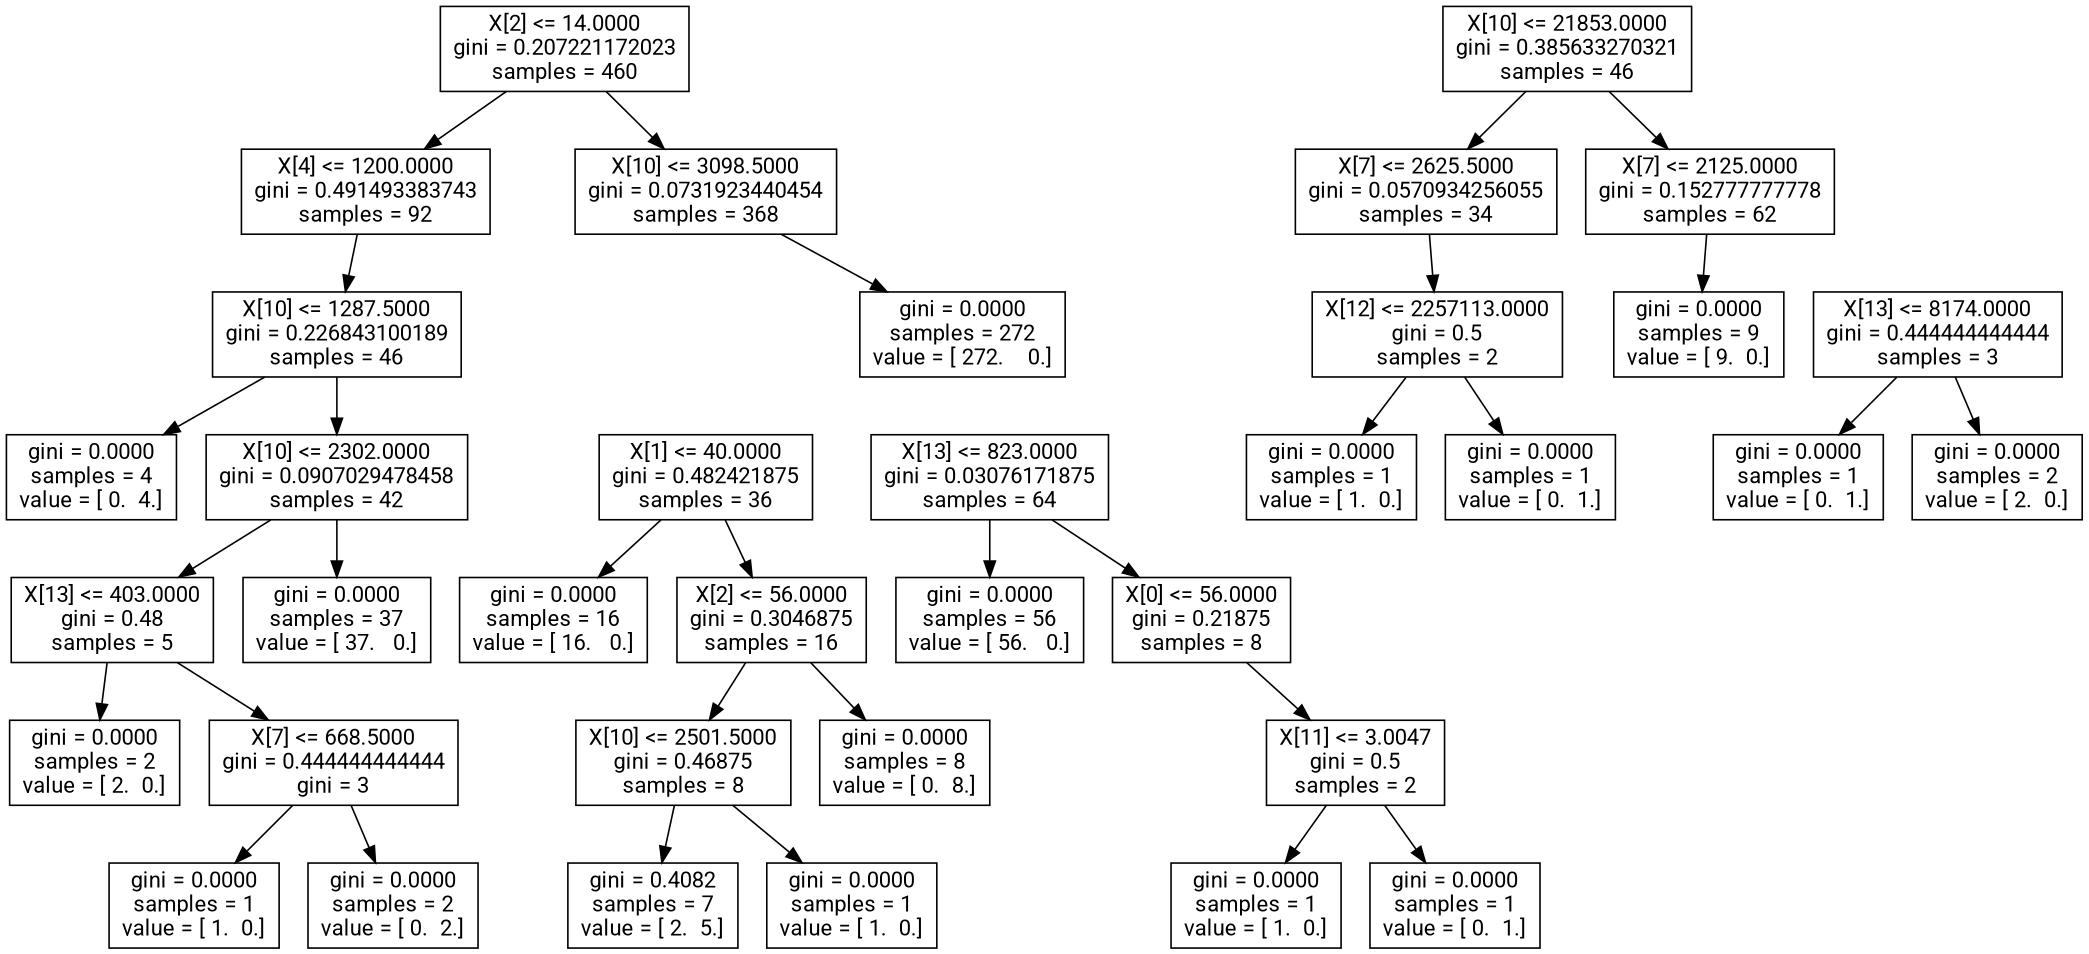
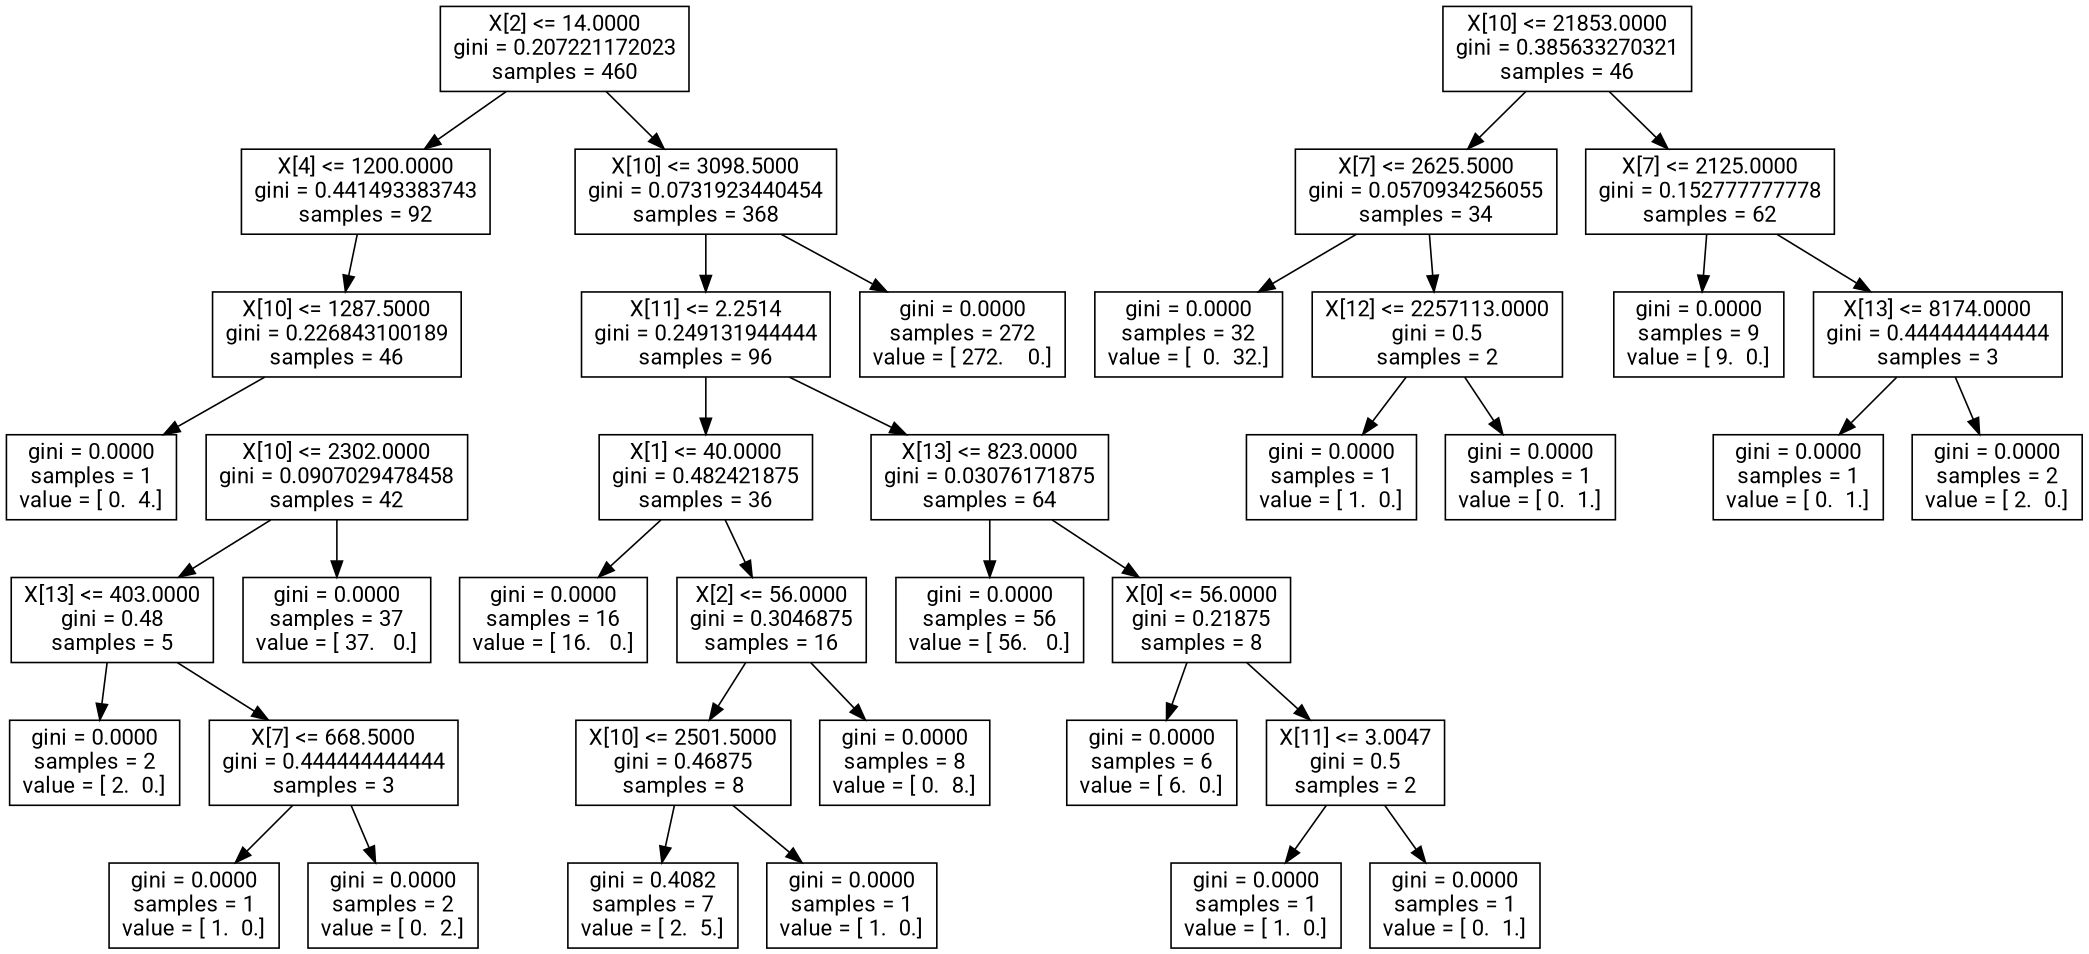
  digraph {
    fontname=Roboto
    node [fontname=Roboto shape=box]
    edge [fontname=Roboto]
    n1 [label="X[2] <= 14.0000\ngini = 0.207221172023\nsamples = 460"]
-   n2 [label="X[4] <= 1200.0000\ngini = 0.491493383743\nsamples = 92"]
+   n2 [label="X[4] <= 1200.0000\ngini = 0.441493383743\nsamples = 92"]
    n3 [label="X[10] <= 3098.5000\ngini = 0.0731923440454\nsamples = 368"]
    n4 [label="X[10] <= 1287.5000\ngini = 0.226843100189\nsamples = 46"]
+   n5 [label="X[11] <= 2.2514\ngini = 0.249131944444\nsamples = 96"]
    n6 [label="gini = 0.0000\nsamples = 272\nvalue = [ 272.    0.]"]
    n7 [label="X[10] <= 21853.0000\ngini = 0.385633270321\nsamples = 46"]
    n8 [label="X[7] <= 2625.5000\ngini = 0.0570934256055\nsamples = 34"]
    n9 [label="X[7] <= 2125.0000\ngini = 0.152777777778\nsamples = 62"]
-   n10 [label="gini = 0.0000\nsamples = 4\nvalue = [ 0.  4.]"]
+   n10 [label="gini = 0.0000\nsamples = 1\nvalue = [ 0.  4.]"]
    n11 [label="X[10] <= 2302.0000\ngini = 0.0907029478458\nsamples = 42"]
+   n12 [label="gini = 0.0000\nsamples = 32\nvalue = [  0.  32.]"]
    n13 [label="X[12] <= 2257113.0000\ngini = 0.5\nsamples = 2"]
    n14 [label="gini = 0.0000\nsamples = 9\nvalue = [ 9.  0.]"]
    n15 [label="X[13] <= 8174.0000\ngini = 0.444444444444\nsamples = 3"]
    n16 [label="gini = 0.0000\nsamples = 1\nvalue = [ 1.  0.]"]
    n17 [label="gini = 0.0000\nsamples = 1\nvalue = [ 0.  1.]"]
    n18 [label="gini = 0.0000\nsamples = 1\nvalue = [ 0.  1.]"]
    n19 [label="gini = 0.0000\nsamples = 2\nvalue = [ 2.  0.]"]
    n20 [label="X[13] <= 403.0000\ngini = 0.48\nsamples = 5"]
    n21 [label="gini = 0.0000\nsamples = 37\nvalue = [ 37.   0.]"]
    n22 [label="gini = 0.0000\nsamples = 2\nvalue = [ 2.  0.]"]
-   n23 [label="X[7] <= 668.5000\ngini = 0.444444444444\ngini = 3"]
+   n23 [label="X[7] <= 668.5000\ngini = 0.444444444444\nsamples = 3"]
    n24 [label="gini = 0.0000\nsamples = 1\nvalue = [ 1.  0.]"]
    n25 [label="gini = 0.0000\nsamples = 2\nvalue = [ 0.  2.]"]
    n26 [label="X[1] <= 40.0000\ngini = 0.482421875\nsamples = 36"]
    n27 [label="X[13] <= 823.0000\ngini = 0.03076171875\nsamples = 64"]
    n28 [label="gini = 0.0000\nsamples = 16\nvalue = [ 16.   0.]"]
    n29 [label="X[2] <= 56.0000\ngini = 0.3046875\nsamples = 16"]
    n30 [label="gini = 0.0000\nsamples = 56\nvalue = [ 56.   0.]"]
    n31 [label="X[0] <= 56.0000\ngini = 0.21875\nsamples = 8"]
    n32 [label="X[10] <= 2501.5000\ngini = 0.46875\nsamples = 8"]
    n33 [label="gini = 0.0000\nsamples = 8\nvalue = [ 0.  8.]"]
    n34 [label="gini = 0.4082\nsamples = 7\nvalue = [ 2.  5.]"]
    n35 [label="gini = 0.0000\nsamples = 1\nvalue = [ 1.  0.]"]
+   n36 [label="gini = 0.0000\nsamples = 6\nvalue = [ 6.  0.]"]
    n37 [label="X[11] <= 3.0047\ngini = 0.5\nsamples = 2"]
    n38 [label="gini = 0.0000\nsamples = 1\nvalue = [ 1.  0.]"]
    n39 [label="gini = 0.0000\nsamples = 1\nvalue = [ 0.  1.]"]
    n1 -> n2
    n1 -> n3
    n2 -> n4
+   n3 -> n5
    n3 -> n6
    n4 -> n10
-   n4 -> n11
+   n5 -> n26
+   n5 -> n27
    n7 -> n8
    n7 -> n9
+   n8 -> n12
    n8 -> n13
    n9 -> n14
+   n9 -> n15
    n11 -> n20
    n11 -> n21
    n13 -> n16
    n13 -> n17
    n15 -> n18
    n15 -> n19
    n20 -> n22
    n20 -> n23
    n23 -> n24
    n23 -> n25
    n26 -> n28
    n26 -> n29
    n27 -> n30
    n27 -> n31
    n29 -> n32
    n29 -> n33
+   n31 -> n36
    n31 -> n37
    n32 -> n34
    n32 -> n35
    n37 -> n38
    n37 -> n39
  }
